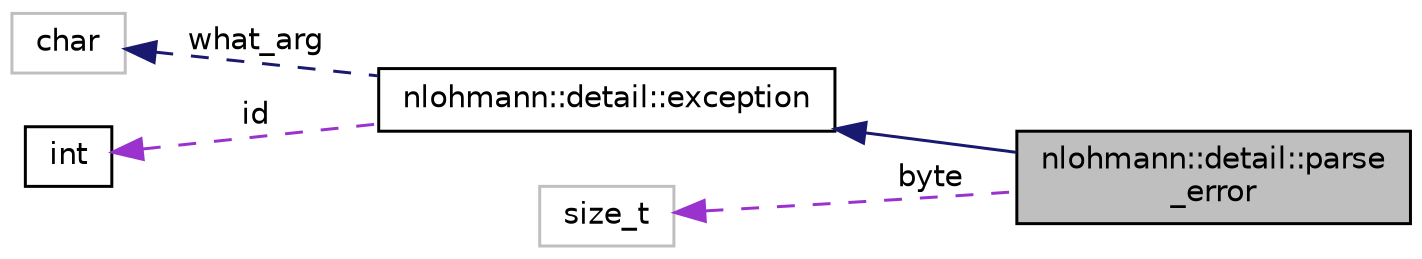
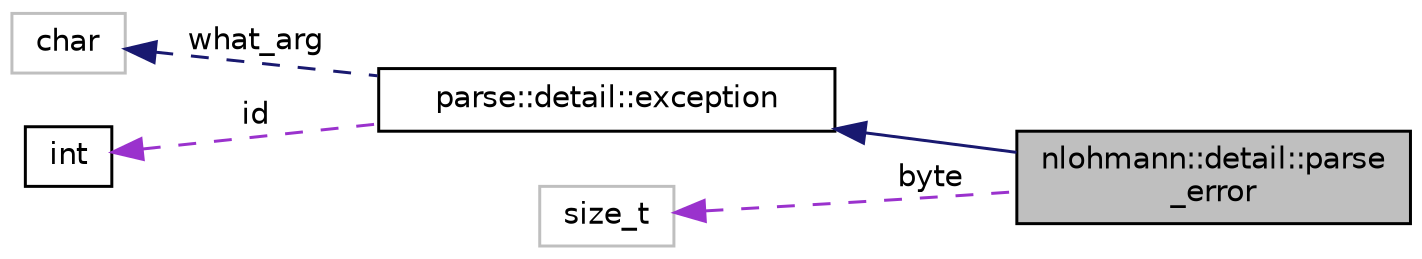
  digraph {
    rankdir=LR
    node [color=black fillcolor=white fontname=Helvetica fontsize=10 shape=record style=filled]
    edge [color=midnightblue dir=back fontname=Helvetica fontsize=10 labelfontname=Helvetica labelfontsize=10 style=dashed]
    n1 [fillcolor=grey75 fontcolor=black height=0.2 label="nlohmann::detail::parse\l_error" width=0.4]
-   n2 [height=0.2 label="nlohmann::detail::exception" width=0.4]
+   n2 [height=0.2 label="parse::detail::exception" width=0.4]
    n3 [color=grey75 height=0.2 label=char width=0.4]
    n4 [height=0.2 label=int width=0.4]
    n5 [color=grey75 height=0.2 label=size_t width=0.4]
    n2 -> n1 [style=solid]
    n3 -> n2 [label=" what_arg"]
    n4 -> n2 [color=darkorchid3 label=" id"]
    n5 -> n1 [color=darkorchid3 label=" byte"]
  }
